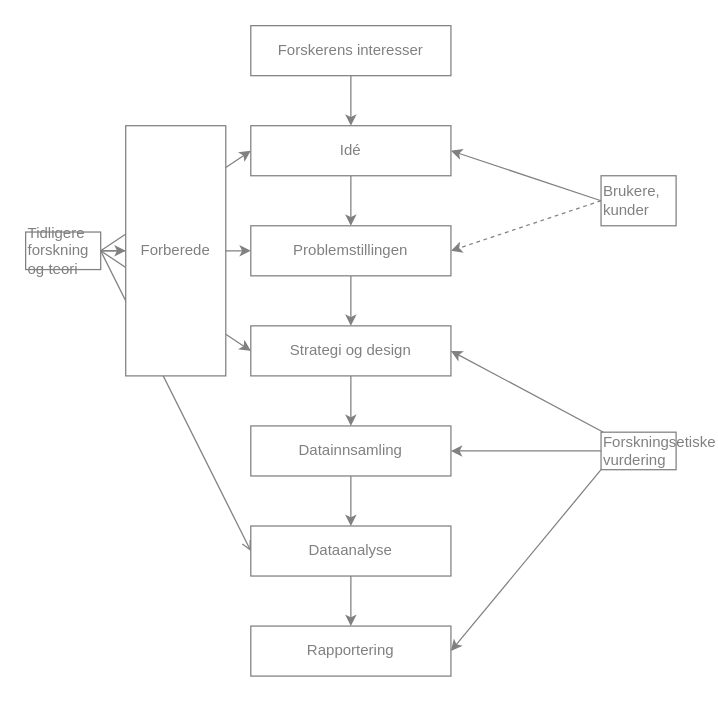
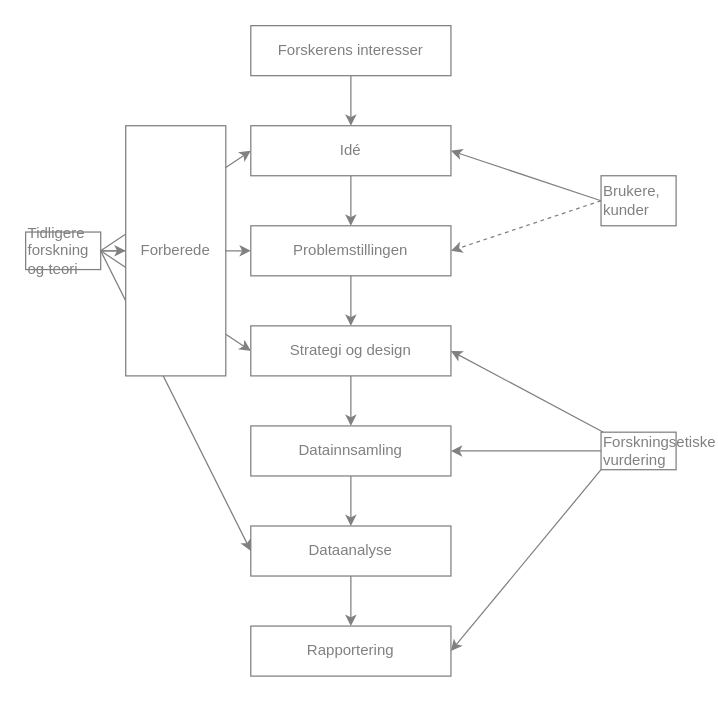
  <mxCell id="0" />
  <mxCell id="1" parent="0" />
  <mxCell id="2" style="edgeStyle=orthogonalEdgeStyle;rounded=0;orthogonalLoop=1;jettySize=auto;html=1;exitX=0.5;exitY=1;exitDx=0;exitDy=0;entryX=0.5;entryY=0;entryDx=0;entryDy=0;fontColor=#808080;strokeColor=#808080;" edge="1" parent="1" source="3" target="11"><mxGeometry relative="1" as="geometry" /></mxCell>
  <mxCell id="3" value="Idé" style="rounded=0;whiteSpace=wrap;html=1;fontColor=#808080;strokeColor=#808080;" vertex="1" parent="1"><mxGeometry x="200" y="100" width="160" height="40" as="geometry" /></mxCell>
  <mxCell id="4" style="edgeStyle=orthogonalEdgeStyle;rounded=0;orthogonalLoop=1;jettySize=auto;html=1;exitX=0.5;exitY=1;exitDx=0;exitDy=0;entryX=0.5;entryY=0;entryDx=0;entryDy=0;fontColor=#808080;strokeColor=#808080;" edge="1" parent="1" source="5" target="12"><mxGeometry relative="1" as="geometry" /></mxCell>
  <mxCell id="5" value="Dataanalyse" style="rounded=0;whiteSpace=wrap;html=1;fontColor=#808080;strokeColor=#808080;" vertex="1" parent="1"><mxGeometry x="200" y="420" width="160" height="40" as="geometry" /></mxCell>
  <mxCell id="6" style="edgeStyle=orthogonalEdgeStyle;rounded=0;orthogonalLoop=1;jettySize=auto;html=1;exitX=0.5;exitY=1;exitDx=0;exitDy=0;entryX=0.5;entryY=0;entryDx=0;entryDy=0;fontColor=#808080;strokeColor=#808080;" edge="1" parent="1" source="7" target="5"><mxGeometry relative="1" as="geometry" /></mxCell>
  <mxCell id="7" value="Datainnsamling" style="rounded=0;whiteSpace=wrap;html=1;fontColor=#808080;strokeColor=#808080;" vertex="1" parent="1"><mxGeometry x="200" y="340" width="160" height="40" as="geometry" /></mxCell>
  <mxCell id="8" style="edgeStyle=orthogonalEdgeStyle;rounded=0;orthogonalLoop=1;jettySize=auto;html=1;exitX=0.5;exitY=1;exitDx=0;exitDy=0;entryX=0.5;entryY=0;entryDx=0;entryDy=0;fontColor=#808080;strokeColor=#808080;" edge="1" parent="1" source="9" target="7"><mxGeometry relative="1" as="geometry" /></mxCell>
  <mxCell id="9" value="Strategi og design" style="rounded=0;whiteSpace=wrap;html=1;fontColor=#808080;strokeColor=#808080;" vertex="1" parent="1"><mxGeometry x="200" y="260" width="160" height="40" as="geometry" /></mxCell>
  <mxCell id="10" style="edgeStyle=orthogonalEdgeStyle;rounded=0;orthogonalLoop=1;jettySize=auto;html=1;exitX=0.5;exitY=1;exitDx=0;exitDy=0;entryX=0.5;entryY=0;entryDx=0;entryDy=0;fontColor=#808080;strokeColor=#808080;" edge="1" parent="1" source="11" target="9"><mxGeometry relative="1" as="geometry" /></mxCell>
  <mxCell id="11" value="Problemstillingen" style="rounded=0;whiteSpace=wrap;html=1;fontColor=#808080;strokeColor=#808080;" vertex="1" parent="1"><mxGeometry x="200" y="180" width="160" height="40" as="geometry" /></mxCell>
  <mxCell id="12" value="Rapportering" style="rounded=0;whiteSpace=wrap;html=1;fontColor=#808080;strokeColor=#808080;" vertex="1" parent="1"><mxGeometry x="200" y="500" width="160" height="40" as="geometry" /></mxCell>
  <mxCell id="13" style="edgeStyle=orthogonalEdgeStyle;rounded=0;orthogonalLoop=1;jettySize=auto;html=1;exitX=0.5;exitY=1;exitDx=0;exitDy=0;entryX=0.5;entryY=0;entryDx=0;entryDy=0;fontColor=#808080;strokeColor=#808080;" edge="1" parent="1" source="14" target="3"><mxGeometry relative="1" as="geometry" /></mxCell>
  <mxCell id="14" value="Forskerens interesser" style="text;html=1;align=center;verticalAlign=middle;whiteSpace=wrap;rounded=0;fontColor=#808080;strokeColor=#808080;" vertex="1" parent="1"><mxGeometry x="200" y="20" width="160" height="40" as="geometry" /></mxCell>
  <mxCell id="15" style="rounded=0;orthogonalLoop=1;jettySize=auto;html=1;exitX=1;exitY=0.5;exitDx=0;exitDy=0;entryX=0;entryY=0.5;entryDx=0;entryDy=0;fontColor=#808080;strokeColor=#808080;" edge="1" parent="1" source="20" target="3"><mxGeometry relative="1" as="geometry" /></mxCell>
  <mxCell id="16" style="edgeStyle=orthogonalEdgeStyle;rounded=0;orthogonalLoop=1;jettySize=auto;html=1;exitX=1;exitY=0.5;exitDx=0;exitDy=0;entryX=0;entryY=0.5;entryDx=0;entryDy=0;fontColor=#808080;strokeColor=#808080;" edge="1" parent="1" source="20" target="11"><mxGeometry relative="1" as="geometry" /></mxCell>
  <mxCell id="17" style="rounded=0;orthogonalLoop=1;jettySize=auto;html=1;exitX=1;exitY=0.5;exitDx=0;exitDy=0;entryX=0;entryY=0.5;entryDx=0;entryDy=0;fontColor=#808080;strokeColor=#808080;" edge="1" parent="1" source="20" target="9"><mxGeometry relative="1" as="geometry" /></mxCell>
  <mxCell id="18" style="rounded=0;orthogonalLoop=1;jettySize=auto;html=1;exitX=1;exitY=0.5;exitDx=0;exitDy=0;fontColor=#808080;strokeColor=#808080;" edge="1" parent="1" source="20" target="28"><mxGeometry relative="1" as="geometry" /></mxCell>
- <mxCell id="19" style="rounded=0;orthogonalLoop=1;jettySize=auto;html=1;exitX=1;exitY=0.5;exitDx=0;exitDy=0;entryX=0;entryY=0.5;entryDx=0;entryDy=0;fontColor=#808080;strokeColor=#808080;endArrow=open;" edge="1" parent="1" source="20" target="5"><mxGeometry relative="1" as="geometry" /></mxCell>
+ <mxCell id="19" style="rounded=0;orthogonalLoop=1;jettySize=auto;html=1;exitX=1;exitY=0.5;exitDx=0;exitDy=0;entryX=0;entryY=0.5;entryDx=0;entryDy=0;fontColor=#808080;strokeColor=#808080;" edge="1" parent="1" source="20" target="5"><mxGeometry relative="1" as="geometry" /></mxCell>
  <mxCell id="20" value="Tidligere forskning og teori" style="text;html=1;align=left;verticalAlign=middle;whiteSpace=wrap;rounded=0;fontColor=#808080;strokeColor=#808080;" vertex="1" parent="1"><mxGeometry x="20" y="185" width="60" height="30" as="geometry" /></mxCell>
  <mxCell id="21" style="rounded=0;orthogonalLoop=1;jettySize=auto;html=1;exitX=0;exitY=0.5;exitDx=0;exitDy=0;entryX=1;entryY=0.5;entryDx=0;entryDy=0;fontColor=#808080;strokeColor=#808080;" edge="1" parent="1" source="23" target="3"><mxGeometry relative="1" as="geometry" /></mxCell>
  <mxCell id="22" style="rounded=0;orthogonalLoop=1;jettySize=auto;html=1;exitX=0;exitY=0.5;exitDx=0;exitDy=0;entryX=1;entryY=0.5;entryDx=0;entryDy=0;fontColor=#808080;strokeColor=#808080;dashed=1;" edge="1" parent="1" source="23" target="11"><mxGeometry relative="1" as="geometry" /></mxCell>
  <mxCell id="23" value="Brukere, kunder" style="text;html=1;align=left;verticalAlign=middle;whiteSpace=wrap;rounded=0;fontColor=#808080;strokeColor=#808080;" vertex="1" parent="1"><mxGeometry x="480" y="140" width="60" height="40" as="geometry" /></mxCell>
  <mxCell id="24" style="rounded=0;orthogonalLoop=1;jettySize=auto;html=1;entryX=1;entryY=0.5;entryDx=0;entryDy=0;fontColor=#808080;strokeColor=#808080;" edge="1" parent="1" source="27" target="9"><mxGeometry relative="1" as="geometry" /></mxCell>
  <mxCell id="25" style="edgeStyle=orthogonalEdgeStyle;rounded=0;orthogonalLoop=1;jettySize=auto;html=1;exitX=0;exitY=0.5;exitDx=0;exitDy=0;entryX=1;entryY=0.5;entryDx=0;entryDy=0;fontColor=#808080;strokeColor=#808080;" edge="1" parent="1" source="27" target="7"><mxGeometry relative="1" as="geometry" /></mxCell>
  <mxCell id="26" style="rounded=0;orthogonalLoop=1;jettySize=auto;html=1;exitX=0;exitY=1;exitDx=0;exitDy=0;entryX=1;entryY=0.5;entryDx=0;entryDy=0;fontColor=#808080;strokeColor=#808080;" edge="1" parent="1" source="27" target="12"><mxGeometry relative="1" as="geometry" /></mxCell>
  <mxCell id="27" value="Forskningsetiske vurdering" style="text;html=1;align=left;verticalAlign=middle;whiteSpace=wrap;rounded=0;fontColor=#808080;strokeColor=#808080;" vertex="1" parent="1"><mxGeometry x="480" y="345" width="60" height="30" as="geometry" /></mxCell>
  <mxCell id="28" value="Forberede" style="rounded=0;whiteSpace=wrap;html=1;fontColor=#808080;strokeColor=#808080;" vertex="1" parent="1"><mxGeometry x="100" y="100" width="80" height="200" as="geometry" /></mxCell>
